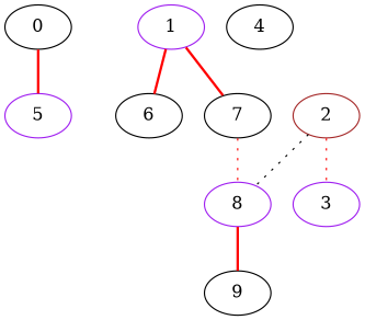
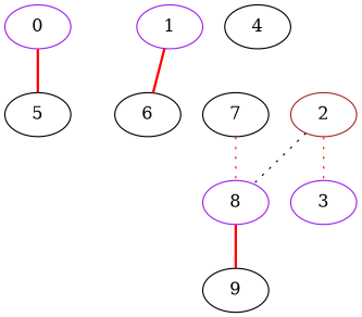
  graph {
    node [color=purple]
    edge [color=red style=bold]
-   0 [color=black]
-   5
+   0
+   5 [color=black]
    6 [color=black]
    1
    7 [color=black]
    8
    2 [color=brown]
    3
    9 [color=black]
    4 [color=black]
    0 -- 5
    1 -- 6
-   1 -- 7
    7 -- 8 [style=dotted]
    8 -- 9
    2 -- 8 [color=black style=dotted]
    2 -- 3 [style=dotted]
  }
